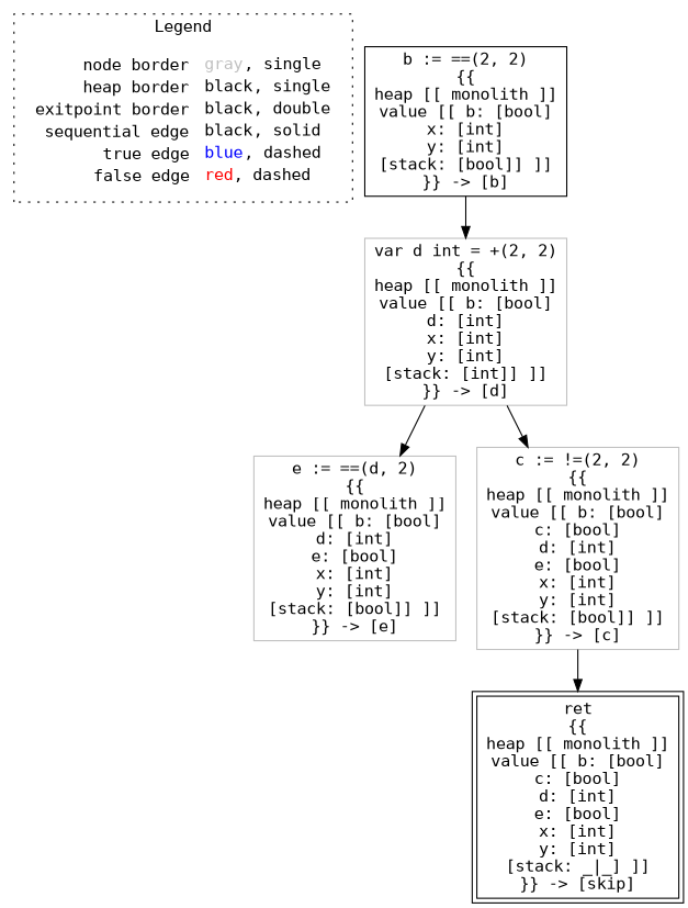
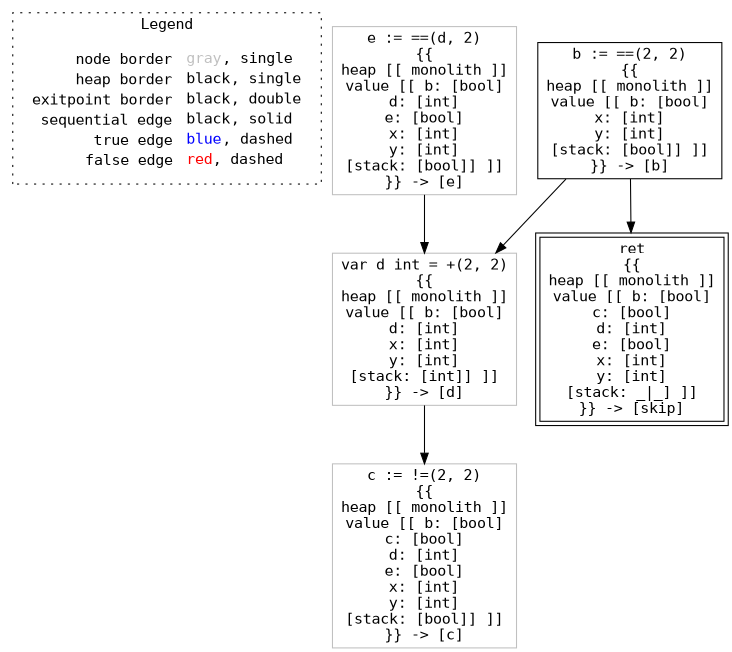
  digraph {
    fontname="DejaVu Sans Mono"
    node [fontname="DejaVu Sans Mono" shape=rect color=gray]
    edge [color=black fontname="DejaVu Sans Mono"]
    n1 [label=<<table border="0" cellpadding="2" cellspacing="0" cellborder="0"><tr><td align="right">node border&nbsp;</td><td align="left"><font color="gray">gray</font>, single</td></tr><tr><td align="right">heap border&nbsp;</td><td align="left"><font color="black">black</font>, single</td></tr><tr><td align="right">exitpoint border&nbsp;</td><td align="left"><font color="black">black</font>, double</td></tr><tr><td align="right">sequential edge&nbsp;</td><td align="left"><font color="black">black</font>, solid</td></tr><tr><td align="right">true edge&nbsp;</td><td align="left"><font color="blue">blue</font>, dashed</td></tr><tr><td align="right">false edge&nbsp;</td><td align="left"><font color="red">red</font>, dashed</td></tr></table>> shape=plaintext color=""]
    n2 [color=black label=<b := ==(2, 2)<BR/>{{<BR/>heap [[ monolith ]]<BR/>value [[ b: [bool]<BR/>x: [int]<BR/>y: [int]<BR/>[stack: [bool]] ]]<BR/>}} -&gt; [b]>]
    n3 [label=<var d int = +(2, 2)<BR/>{{<BR/>heap [[ monolith ]]<BR/>value [[ b: [bool]<BR/>d: [int]<BR/>x: [int]<BR/>y: [int]<BR/>[stack: [int]] ]]<BR/>}} -&gt; [d]>]
    n4 [label=<e := ==(d, 2)<BR/>{{<BR/>heap [[ monolith ]]<BR/>value [[ b: [bool]<BR/>d: [int]<BR/>e: [bool]<BR/>x: [int]<BR/>y: [int]<BR/>[stack: [bool]] ]]<BR/>}} -&gt; [e]>]
    n5 [label=<c := !=(2, 2)<BR/>{{<BR/>heap [[ monolith ]]<BR/>value [[ b: [bool]<BR/>c: [bool]<BR/>d: [int]<BR/>e: [bool]<BR/>x: [int]<BR/>y: [int]<BR/>[stack: [bool]] ]]<BR/>}} -&gt; [c]>]
    n6 [color=black label=<ret<BR/>{{<BR/>heap [[ monolith ]]<BR/>value [[ b: [bool]<BR/>c: [bool]<BR/>d: [int]<BR/>e: [bool]<BR/>x: [int]<BR/>y: [int]<BR/>[stack: _|_] ]]<BR/>}} -&gt; [skip]> peripheries=2]
    subgraph cluster_1 {
      label=Legend
      style=dotted
      n1
    }
    n2 -> n3
-   n3 -> n4
+   n4 -> n3
    n3 -> n5
-   n5 -> n6
+   n2 -> n6
  }
